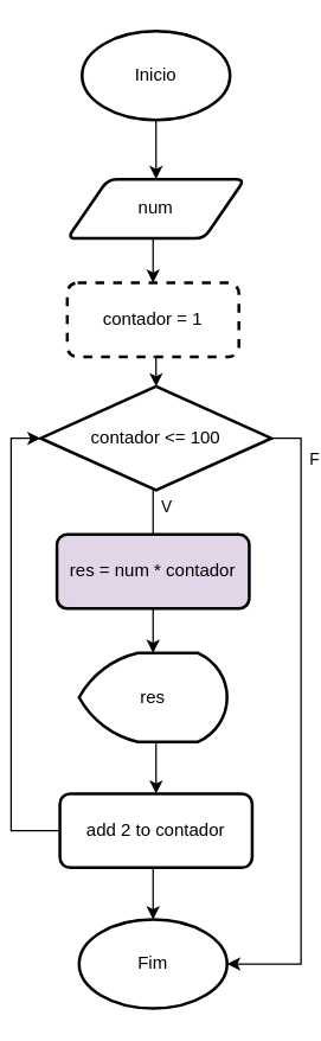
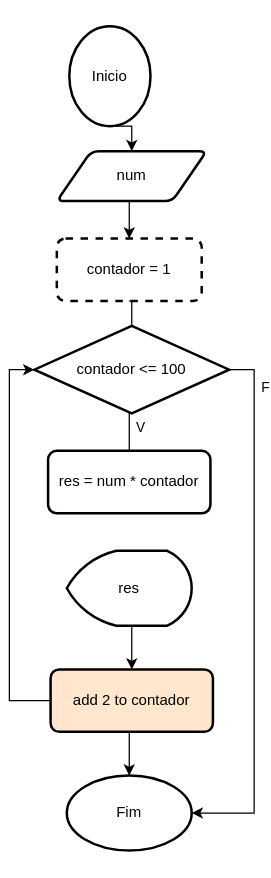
  <mxCell id="0" />
  <mxCell id="1" parent="0" />
  <mxCell id="2" style="edgeStyle=orthogonalEdgeStyle;rounded=0;orthogonalLoop=1;jettySize=auto;html=1;exitX=0.5;exitY=1;exitDx=0;exitDy=0;exitPerimeter=0;entryX=0.5;entryY=0;entryDx=0;entryDy=0;" edge="1" parent="1" source="3" target="6"><mxGeometry relative="1" as="geometry" /></mxCell>
- <mxCell id="3" value="Inicio" style="strokeWidth=2;html=1;shape=mxgraph.flowchart.start_1;whiteSpace=wrap;" vertex="1" parent="1"><mxGeometry x="48" y="20" width="100" height="60" as="geometry" /></mxCell>
+ <mxCell id="3" value="Inicio" style="strokeWidth=2;html=1;shape=mxgraph.flowchart.start_1;whiteSpace=wrap;" vertex="1" parent="1"><mxGeometry x="48" y="20" width="65" height="80" as="geometry" /></mxCell>
  <mxCell id="4" value="Fim" style="strokeWidth=2;html=1;shape=mxgraph.flowchart.start_1;whiteSpace=wrap;" vertex="1" parent="1"><mxGeometry x="46" y="620" width="100" height="60" as="geometry" /></mxCell>
  <mxCell id="5" style="edgeStyle=orthogonalEdgeStyle;rounded=0;orthogonalLoop=1;jettySize=auto;html=1;exitX=0.5;exitY=1;exitDx=0;exitDy=0;entryX=0.5;entryY=0;entryDx=0;entryDy=0;" edge="1" parent="1" source="6" target="7"><mxGeometry relative="1" as="geometry" /></mxCell>
  <mxCell id="6" value="num" style="shape=parallelogram;html=1;strokeWidth=2;perimeter=parallelogramPerimeter;whiteSpace=wrap;rounded=1;arcSize=12;size=0.23;" vertex="1" parent="1"><mxGeometry x="38" y="120" width="120" height="40" as="geometry" /></mxCell>
  <mxCell id="7" value="contador = 1" style="rounded=1;whiteSpace=wrap;html=1;absoluteArcSize=1;arcSize=14;strokeWidth=2;dashed=1;" vertex="1" parent="1"><mxGeometry x="38" y="190" width="116" height="50" as="geometry" /></mxCell>
  <mxCell id="8" style="edgeStyle=orthogonalEdgeStyle;rounded=0;orthogonalLoop=1;jettySize=auto;html=1;exitX=0.5;exitY=1;exitDx=0;exitDy=0;exitPerimeter=0;entryX=0.5;entryY=0;entryDx=0;entryDy=0;endArrow=none;" edge="1" parent="1" source="10" target="11"><mxGeometry relative="1" as="geometry" /></mxCell>
  <mxCell id="9" value="V" style="edgeLabel;html=1;align=center;verticalAlign=middle;resizable=0;points=[];" vertex="1" connectable="0" parent="8"><mxGeometry x="-0.246" y="1" relative="1" as="geometry"><mxPoint x="7" as="offset" /></mxGeometry></mxCell>
  <mxCell id="10" value="contador &amp;lt;= 100" style="strokeWidth=2;html=1;shape=mxgraph.flowchart.decision;whiteSpace=wrap;" vertex="1" parent="1"><mxGeometry x="20" y="260" width="156" height="70" as="geometry" /></mxCell>
- <mxCell id="11" value="res = num * contador" style="rounded=1;whiteSpace=wrap;html=1;absoluteArcSize=1;arcSize=14;strokeWidth=2;fillColor=#e1d5e7;" vertex="1" parent="1"><mxGeometry x="31" y="360" width="130" height="50" as="geometry" /></mxCell>
+ <mxCell id="11" value="res = num * contador" style="rounded=1;whiteSpace=wrap;html=1;absoluteArcSize=1;arcSize=14;strokeWidth=2;" vertex="1" parent="1"><mxGeometry x="31" y="360" width="130" height="50" as="geometry" /></mxCell>
  <mxCell id="12" style="edgeStyle=orthogonalEdgeStyle;rounded=0;orthogonalLoop=1;jettySize=auto;html=1;exitX=0.5;exitY=1;exitDx=0;exitDy=0;exitPerimeter=0;entryX=0.5;entryY=0;entryDx=0;entryDy=0;" edge="1" parent="1" source="13" target="14"><mxGeometry relative="1" as="geometry" /></mxCell>
  <mxCell id="13" value="res" style="strokeWidth=2;html=1;shape=mxgraph.flowchart.display;whiteSpace=wrap;" vertex="1" parent="1"><mxGeometry x="46" y="440" width="100" height="60" as="geometry" /></mxCell>
- <mxCell id="14" value="add 2 to contador" style="rounded=1;whiteSpace=wrap;html=1;absoluteArcSize=1;arcSize=14;strokeWidth=2;" vertex="1" parent="1"><mxGeometry x="33" y="535" width="130" height="50" as="geometry" /></mxCell>
+ <mxCell id="14" value="add 2 to contador" style="rounded=1;whiteSpace=wrap;html=1;absoluteArcSize=1;arcSize=14;strokeWidth=2;fillColor=#ffe6cc;" vertex="1" parent="1"><mxGeometry x="33" y="535" width="130" height="50" as="geometry" /></mxCell>
  <mxCell id="15" style="edgeStyle=orthogonalEdgeStyle;rounded=0;orthogonalLoop=1;jettySize=auto;html=1;exitX=1;exitY=0.5;exitDx=0;exitDy=0;exitPerimeter=0;entryX=1;entryY=0.5;entryDx=0;entryDy=0;entryPerimeter=0;" edge="1" parent="1" source="10" target="4"><mxGeometry relative="1" as="geometry" /></mxCell>
  <mxCell id="16" value="F" style="edgeLabel;html=1;align=center;verticalAlign=middle;resizable=0;points=[];" vertex="1" connectable="0" parent="15"><mxGeometry x="-0.843" y="-3" relative="1" as="geometry"><mxPoint x="11" as="offset" /></mxGeometry></mxCell>
  <mxCell id="17" style="edgeStyle=orthogonalEdgeStyle;rounded=0;orthogonalLoop=1;jettySize=auto;html=1;exitX=0;exitY=0.5;exitDx=0;exitDy=0;entryX=0;entryY=0.5;entryDx=0;entryDy=0;entryPerimeter=0;" edge="1" parent="1" source="14" target="10"><mxGeometry relative="1" as="geometry" /></mxCell>
- <mxCell id="18" style="edgeStyle=orthogonalEdgeStyle;rounded=0;orthogonalLoop=1;jettySize=auto;html=1;exitX=0.5;exitY=1;exitDx=0;exitDy=0;entryX=0.5;entryY=0;entryDx=0;entryDy=0;entryPerimeter=0;" edge="1" parent="1" source="7" target="10"><mxGeometry relative="1" as="geometry" /></mxCell>
- <mxCell id="19" style="edgeStyle=orthogonalEdgeStyle;rounded=0;orthogonalLoop=1;jettySize=auto;html=1;exitX=0.5;exitY=1;exitDx=0;exitDy=0;entryX=0.5;entryY=0;entryDx=0;entryDy=0;entryPerimeter=0;" edge="1" parent="1" source="11" target="13"><mxGeometry relative="1" as="geometry" /></mxCell>
+ <mxCell id="18" style="edgeStyle=orthogonalEdgeStyle;rounded=0;orthogonalLoop=1;jettySize=auto;html=1;exitX=0.5;exitY=1;exitDx=0;exitDy=0;entryX=0.5;entryY=0;entryDx=0;entryDy=0;entryPerimeter=0;endArrow=none;" edge="1" parent="1" source="7" target="10"><mxGeometry relative="1" as="geometry" /></mxCell>
  <mxCell id="20" style="edgeStyle=orthogonalEdgeStyle;rounded=0;orthogonalLoop=1;jettySize=auto;html=1;exitX=0.5;exitY=1;exitDx=0;exitDy=0;entryX=0.5;entryY=0;entryDx=0;entryDy=0;entryPerimeter=0;" edge="1" parent="1" source="14" target="4"><mxGeometry relative="1" as="geometry" /></mxCell>
